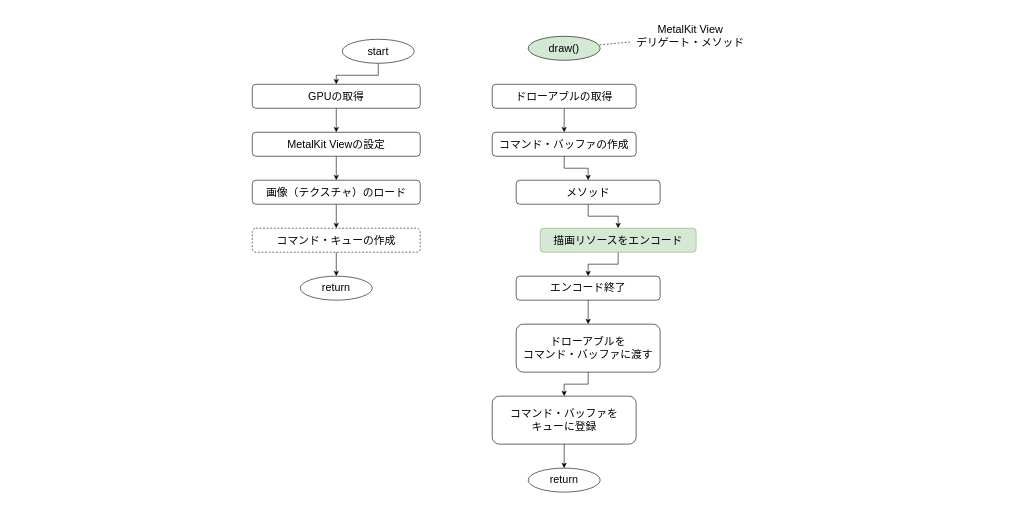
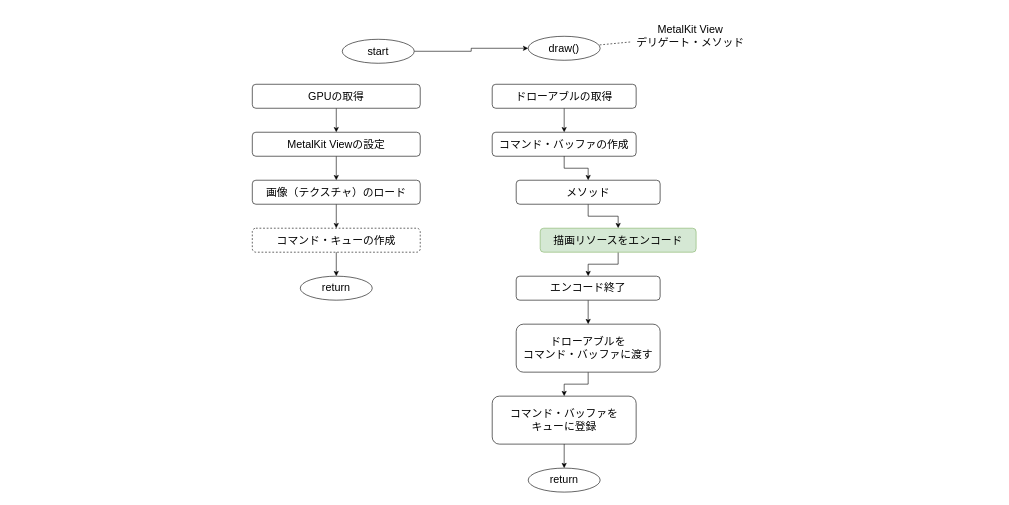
  <mxCell id="0" />
  <mxCell id="1" parent="0" />
  <mxCell id="2" value="" style="rounded=0;whiteSpace=wrap;html=1;strokeColor=none;fillColor=none;" parent="1" vertex="1"><mxGeometry width="40" height="40" as="geometry" x="20" y="20" /></mxCell>
  <mxCell id="3" value="" style="rounded=0;whiteSpace=wrap;html=1;strokeColor=none;fillColor=none;" parent="1" vertex="1"><mxGeometry x="1620" width="40" height="40" as="geometry" y="20" /></mxCell>
  <mxCell id="4" style="edgeStyle=orthogonalEdgeStyle;rounded=0;orthogonalLoop=1;jettySize=auto;html=1;" parent="1" source="5" target="24" edge="1"><mxGeometry relative="1" as="geometry" /></mxCell>
  <mxCell id="5" value="MetalKit Viewの設定" style="rounded=1;whiteSpace=wrap;html=1;fontSize=18;" parent="1" vertex="1"><mxGeometry x="420" y="220" width="280" height="40" as="geometry" /></mxCell>
  <mxCell id="6" value="コマンド・キューの作成" style="rounded=1;whiteSpace=wrap;html=1;fontSize=18;dashed=1;" parent="1" vertex="1"><mxGeometry x="420" y="380" width="280" height="40" as="geometry" /></mxCell>
  <mxCell id="7" style="edgeStyle=orthogonalEdgeStyle;rounded=0;orthogonalLoop=1;jettySize=auto;html=1;exitX=0.5;exitY=1;exitDx=0;exitDy=0;" parent="1" source="6" target="10" edge="1"><mxGeometry relative="1" as="geometry"><mxPoint x="560" y="580" as="sourcePoint" /></mxGeometry></mxCell>
- <mxCell id="8" style="edgeStyle=orthogonalEdgeStyle;rounded=0;orthogonalLoop=1;jettySize=auto;html=1;entryX=0.5;entryY=0;entryDx=0;entryDy=0;" parent="1" source="9" target="12" edge="1"><mxGeometry relative="1" as="geometry" /></mxCell>
+ <mxCell id="8" style="edgeStyle=orthogonalEdgeStyle;rounded=0;orthogonalLoop=1;jettySize=auto;html=1;" parent="1" source="9" target="19" edge="1"><mxGeometry relative="1" as="geometry" /></mxCell>
  <mxCell id="9" value="start" style="ellipse;whiteSpace=wrap;html=1;fontSize=18;" parent="1" vertex="1"><mxGeometry x="570" y="65" width="120" height="40" as="geometry" /></mxCell>
  <mxCell id="10" value="return" style="ellipse;whiteSpace=wrap;html=1;fontSize=18;" parent="1" vertex="1"><mxGeometry x="500" y="460" width="120" height="40" as="geometry" /></mxCell>
  <mxCell id="11" style="edgeStyle=orthogonalEdgeStyle;rounded=0;orthogonalLoop=1;jettySize=auto;html=1;entryX=0.5;entryY=0;entryDx=0;entryDy=0;" parent="1" source="12" target="5" edge="1"><mxGeometry relative="1" as="geometry" /></mxCell>
  <mxCell id="12" value="GPUの取得" style="rounded=1;whiteSpace=wrap;html=1;fontSize=18;" parent="1" vertex="1"><mxGeometry x="420" y="140" width="280" height="40" as="geometry" /></mxCell>
  <mxCell id="13" value="コマンド・バッファの作成" style="rounded=1;whiteSpace=wrap;html=1;fontSize=18;" parent="1" vertex="1"><mxGeometry x="820" y="220" width="240" height="40" as="geometry" /></mxCell>
  <mxCell id="14" style="edgeStyle=orthogonalEdgeStyle;rounded=0;orthogonalLoop=1;jettySize=auto;html=1;entryX=0.5;entryY=0;entryDx=0;entryDy=0;" parent="1" source="15" target="32" edge="1"><mxGeometry relative="1" as="geometry" /></mxCell>
  <mxCell id="15" value="メソッド" style="rounded=1;whiteSpace=wrap;html=1;fontSize=18;" parent="1" vertex="1"><mxGeometry x="860" y="300" width="240" height="40" as="geometry" /></mxCell>
  <mxCell id="16" style="edgeStyle=orthogonalEdgeStyle;rounded=0;orthogonalLoop=1;jettySize=auto;html=1;" parent="1" source="32" target="18" edge="1"><mxGeometry relative="1" as="geometry"><mxPoint x="1030" y="740" as="sourcePoint" /></mxGeometry></mxCell>
  <mxCell id="17" style="edgeStyle=orthogonalEdgeStyle;rounded=0;orthogonalLoop=1;jettySize=auto;html=1;entryX=0.5;entryY=0;entryDx=0;entryDy=0;" parent="1" source="18" target="26" edge="1"><mxGeometry relative="1" as="geometry" /></mxCell>
  <mxCell id="18" value="エンコード終了" style="rounded=1;whiteSpace=wrap;html=1;fontSize=18;" parent="1" vertex="1"><mxGeometry x="860" y="460" width="240" height="40" as="geometry" /></mxCell>
- <mxCell id="19" value="draw()" style="ellipse;whiteSpace=wrap;html=1;fontSize=18;fillColor=#d5e8d4;" parent="1" vertex="1"><mxGeometry x="880" y="60" width="120" height="40" as="geometry" /></mxCell>
+ <mxCell id="19" value="draw()" style="ellipse;whiteSpace=wrap;html=1;fontSize=18;" parent="1" vertex="1"><mxGeometry x="880" y="60" width="120" height="40" as="geometry" /></mxCell>
  <mxCell id="20" value="return" style="ellipse;whiteSpace=wrap;html=1;fontSize=18;" parent="1" vertex="1"><mxGeometry x="880" y="780" width="120" height="40" as="geometry" /></mxCell>
  <mxCell id="21" style="edgeStyle=orthogonalEdgeStyle;rounded=0;orthogonalLoop=1;jettySize=auto;html=1;entryX=0.5;entryY=0;entryDx=0;entryDy=0;" parent="1" source="22" target="13" edge="1"><mxGeometry relative="1" as="geometry" /></mxCell>
  <mxCell id="22" value="ドローアブルの取得" style="rounded=1;whiteSpace=wrap;html=1;fontSize=18;" parent="1" vertex="1"><mxGeometry x="820" y="140" width="240" height="40" as="geometry" /></mxCell>
  <mxCell id="23" style="edgeStyle=orthogonalEdgeStyle;rounded=0;orthogonalLoop=1;jettySize=auto;html=1;entryX=0.5;entryY=0;entryDx=0;entryDy=0;" parent="1" source="24" target="6" edge="1"><mxGeometry relative="1" as="geometry" /></mxCell>
  <mxCell id="24" value="画像（テクスチャ）のロード" style="rounded=1;whiteSpace=wrap;html=1;fontSize=18;" parent="1" vertex="1"><mxGeometry x="420" y="300" width="280" height="40" as="geometry" /></mxCell>
  <mxCell id="25" style="edgeStyle=orthogonalEdgeStyle;rounded=0;orthogonalLoop=1;jettySize=auto;html=1;entryX=0.5;entryY=0;entryDx=0;entryDy=0;" parent="1" source="26" target="28" edge="1"><mxGeometry relative="1" as="geometry" /></mxCell>
  <mxCell id="26" value="ドローアブルを&lt;br&gt;コマンド・バッファに渡す" style="rounded=1;whiteSpace=wrap;html=1;fontSize=18;" parent="1" vertex="1"><mxGeometry x="860" y="540" width="240" height="80" as="geometry" /></mxCell>
  <mxCell id="27" style="edgeStyle=orthogonalEdgeStyle;rounded=0;orthogonalLoop=1;jettySize=auto;html=1;" parent="1" source="28" target="20" edge="1"><mxGeometry relative="1" as="geometry" /></mxCell>
  <mxCell id="28" value="コマンド・バッファを&lt;br&gt;キューに登録" style="rounded=1;whiteSpace=wrap;html=1;fontSize=18;" parent="1" vertex="1"><mxGeometry x="820" y="660" width="240" height="80" as="geometry" /></mxCell>
  <mxCell id="29" style="rounded=0;orthogonalLoop=1;jettySize=auto;html=1;dashed=1;endArrow=none;endFill=0;" parent="1" source="30" target="19" edge="1"><mxGeometry relative="1" as="geometry" /></mxCell>
  <mxCell id="30" value="MetalKit View&lt;br style=&quot;font-size: 18px;&quot;&gt;デリゲート・メソッド" style="text;html=1;align=center;verticalAlign=middle;resizable=0;points=[];autosize=1;strokeColor=none;fillColor=none;fontSize=18;" parent="1" vertex="1"><mxGeometry x="1050" y="30" width="200" height="60" as="geometry" /></mxCell>
  <mxCell id="31" style="edgeStyle=orthogonalEdgeStyle;rounded=0;orthogonalLoop=1;jettySize=auto;html=1;" parent="1" source="13" target="15" edge="1"><mxGeometry relative="1" as="geometry"><mxPoint x="980" y="340" as="sourcePoint" /></mxGeometry></mxCell>
  <mxCell id="32" value="描画リソースをエンコード" style="rounded=1;whiteSpace=wrap;html=1;fontSize=18;fillColor=#d5e8d4;strokeColor=#82b366;" parent="1" vertex="1"><mxGeometry x="900" y="380" width="260" height="40" as="geometry" /></mxCell>
